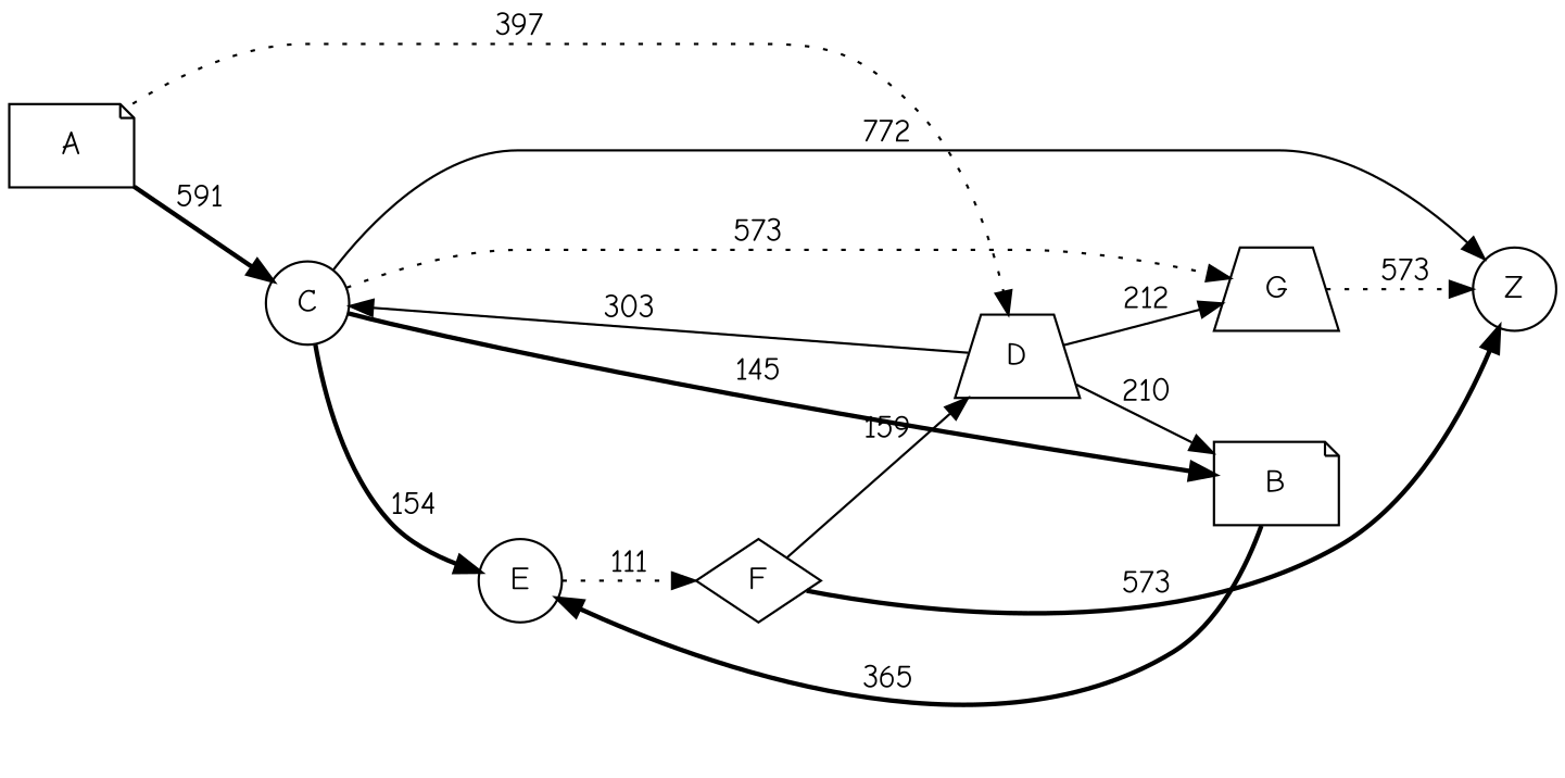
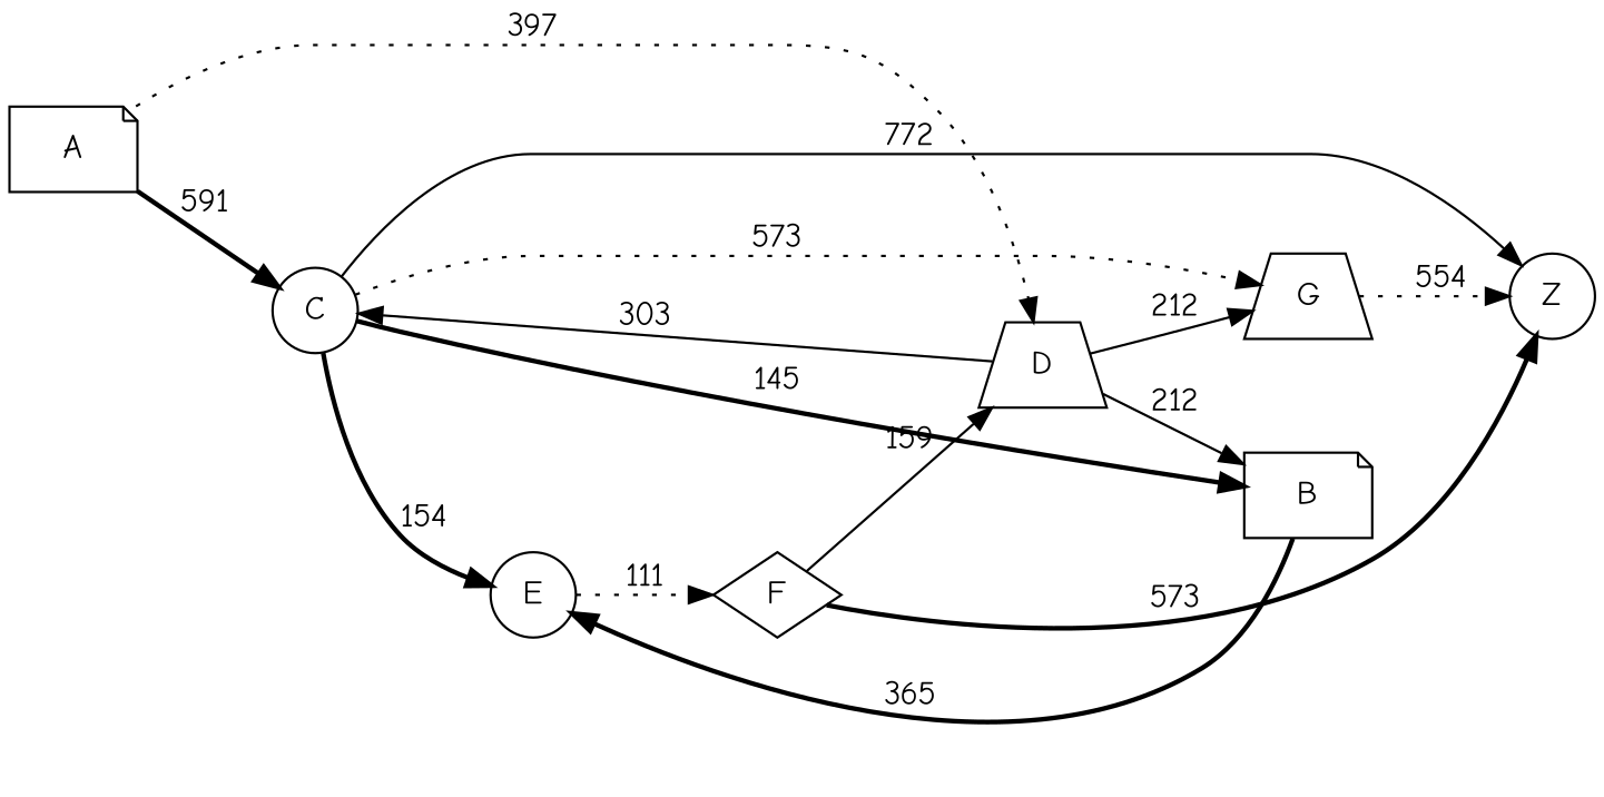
  digraph {
    fontname="Comic Neue"
    rankdir=LR
    node [fontname="Comic Neue" shape=circle]
    edge [fontname="Comic Neue" style=bold]
    A [shape=note]
    C
    D [shape=trapezium]
    Z
    E
    G [shape=trapezium]
    B [shape=note]
    F [shape=diamond]
    A -> C [label=591]
    A -> D [label=397 style=dotted]
    C -> Z [label=772 style=solid]
    C -> E [label=154]
    C -> G [label=573 style=dotted]
    C -> B [label=145]
    D -> C [label=303 style=solid]
    D -> G [label=212 style=solid]
-   D -> B [label=210 style=solid]
+   D -> B [label=212 style=solid]
    E -> F [label=111 style=dotted]
-   G -> Z [label=573 style=dotted]
+   G -> Z [label=554 style=dotted]
    B -> E [label=365]
    F -> D [label=159 style=solid]
    F -> Z [label=573]
  }
